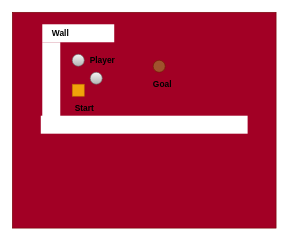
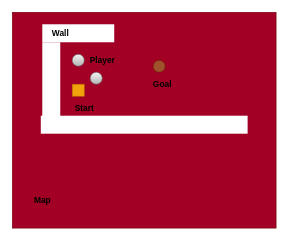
  <mxCell id="0" />
  <mxCell id="1" parent="0" />
  <mxCell id="2" style="edgeStyle=none;html=1;" parent="1" edge="1"><mxGeometry relative="1" as="geometry"><mxPoint x="280" y="136.29" as="sourcePoint" /><mxPoint x="280" y="153.71" as="targetPoint" /></mxGeometry></mxCell>
  <mxCell id="3" value="" style="rounded=0;whiteSpace=wrap;html=1;fillColor=#a20025;fontColor=#ffffff;strokeColor=#6F0000;" parent="1" vertex="1"><mxGeometry x="20" y="20" width="440" height="360" as="geometry" /></mxCell>
  <mxCell id="4" value="Player" style="text;strokeColor=none;fillColor=none;html=1;fontSize=14;fontStyle=1;verticalAlign=middle;align=center;" parent="3" vertex="1"><mxGeometry x="100" y="60" width="100" height="40" as="geometry" /></mxCell>
  <mxCell id="5" value="" style="whiteSpace=wrap;html=1;aspect=fixed;fontSize=14;fillColor=#f0a30a;fontColor=#000000;strokeColor=#BD7000;" parent="3" vertex="1"><mxGeometry x="100" y="120" width="20" height="20" as="geometry" /></mxCell>
  <mxCell id="6" value="Start" style="text;strokeColor=none;fillColor=none;html=1;fontSize=14;fontStyle=1;verticalAlign=middle;align=center;" parent="3" vertex="1"><mxGeometry x="70" y="140" width="100" height="40" as="geometry" /></mxCell>
  <mxCell id="7" value="" style="ellipse;whiteSpace=wrap;html=1;aspect=fixed;fillColor=#a0522d;strokeColor=#6D1F00;fontColor=#ffffff;" parent="3" vertex="1"><mxGeometry x="235" y="80" width="20" height="20" as="geometry" /></mxCell>
  <mxCell id="8" value="Goal" style="text;strokeColor=none;fillColor=none;html=1;fontSize=14;fontStyle=1;verticalAlign=middle;align=center;" parent="3" vertex="1"><mxGeometry x="200" y="100" width="100" height="40" as="geometry" /></mxCell>
  <mxCell id="9" value="" style="rounded=0;whiteSpace=wrap;html=1;strokeColor=none;rotation=90;" parent="3" vertex="1"><mxGeometry x="205" y="15" width="30" height="345" as="geometry" /></mxCell>
+ <mxCell id="10" value="&lt;font style=&quot;font-size: 14px;&quot;&gt;Map&lt;/font&gt;" style="text;strokeColor=none;fillColor=none;html=1;fontSize=24;fontStyle=1;verticalAlign=middle;align=center;" parent="3" vertex="1"><mxGeometry y="290" width="100" height="40" as="geometry" /></mxCell>
  <mxCell id="11" value="" style="rounded=0;whiteSpace=wrap;html=1;strokeColor=none;" parent="1" vertex="1"><mxGeometry x="70" y="40" width="120" height="30" as="geometry" /></mxCell>
  <mxCell id="12" value="" style="rounded=0;whiteSpace=wrap;html=1;strokeColor=none;" parent="1" vertex="1"><mxGeometry x="70" y="70" width="30" height="130" as="geometry" /></mxCell>
  <mxCell id="13" value="" style="ellipse;whiteSpace=wrap;html=1;aspect=fixed;fillColor=#f5f5f5;gradientColor=#b3b3b3;strokeColor=#666666;" parent="1" vertex="1"><mxGeometry x="120" y="90" width="20" height="20" as="geometry" /></mxCell>
  <mxCell id="14" value="" style="ellipse;whiteSpace=wrap;html=1;aspect=fixed;fillColor=#f5f5f5;gradientColor=#b3b3b3;strokeColor=#666666;" parent="1" vertex="1"><mxGeometry x="150" y="120" width="20" height="20" as="geometry" /></mxCell>
  <mxCell id="15" value="Wall" style="text;strokeColor=none;fillColor=none;html=1;fontSize=14;fontStyle=1;verticalAlign=middle;align=center;" parent="1" vertex="1"><mxGeometry x="50" y="35" width="100" height="40" as="geometry" /></mxCell>
